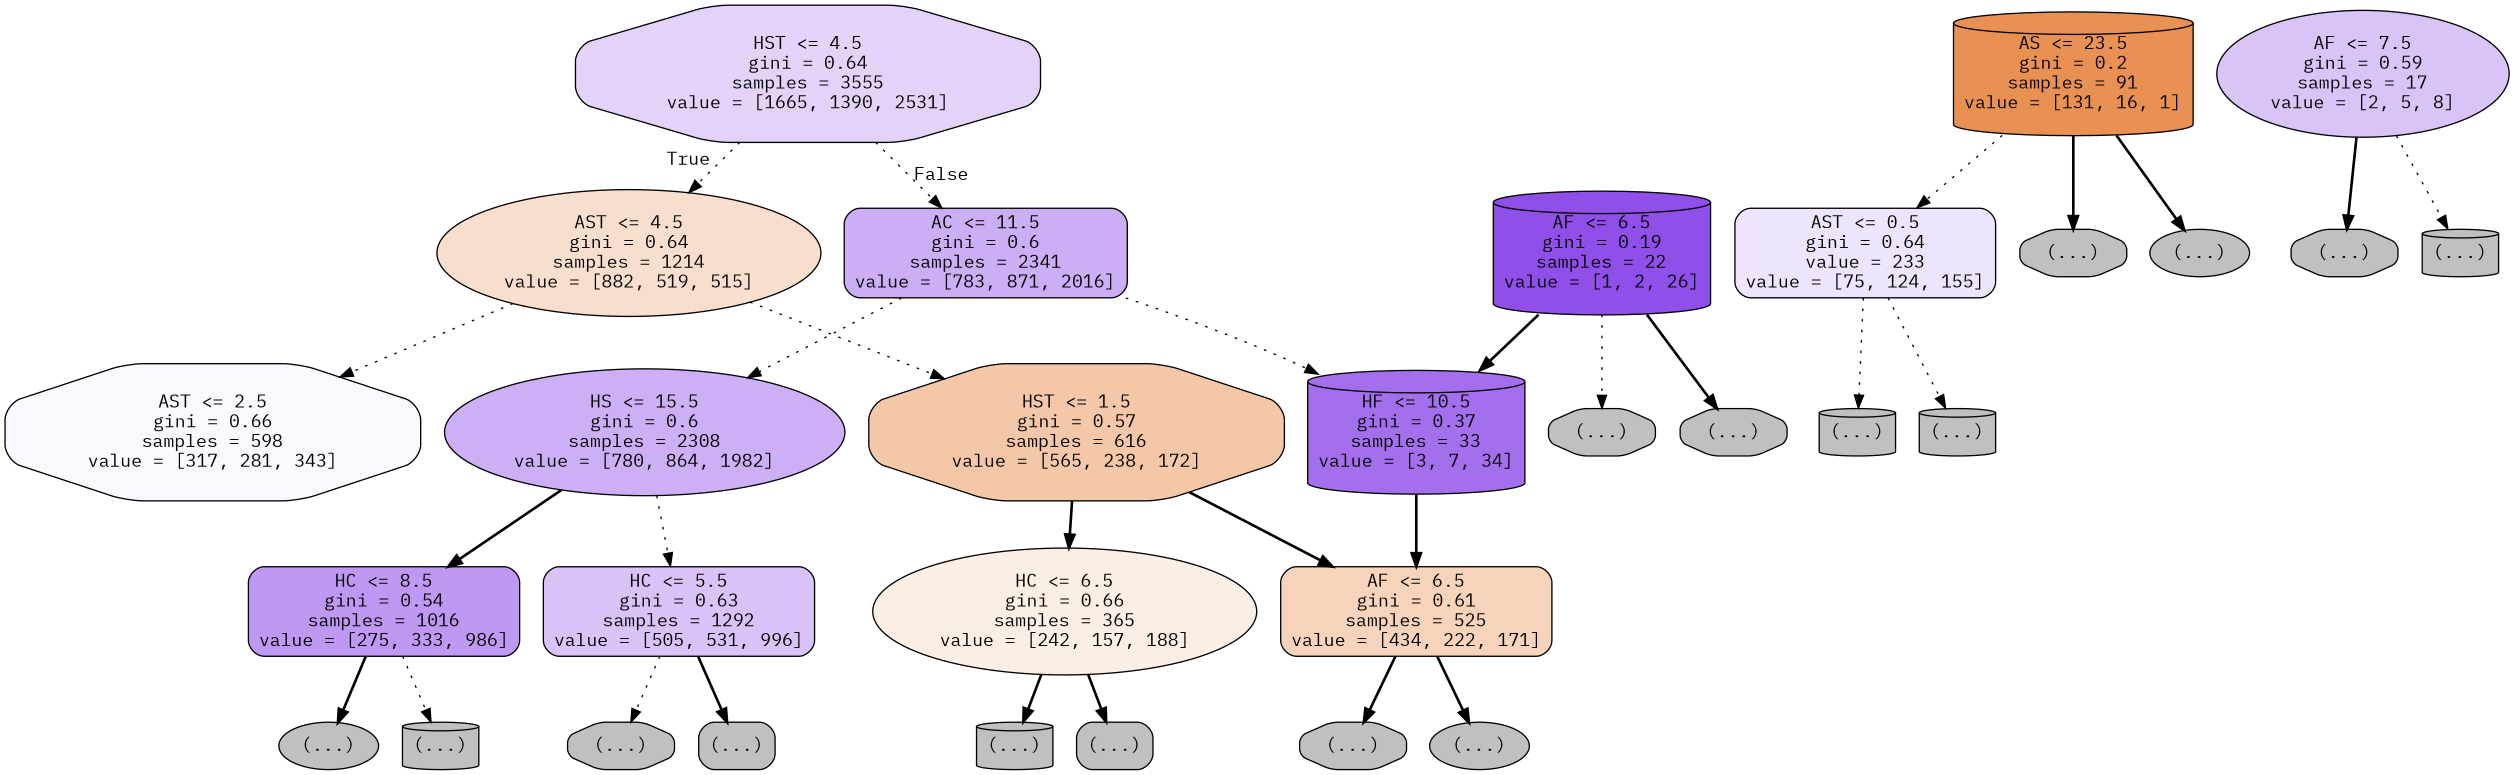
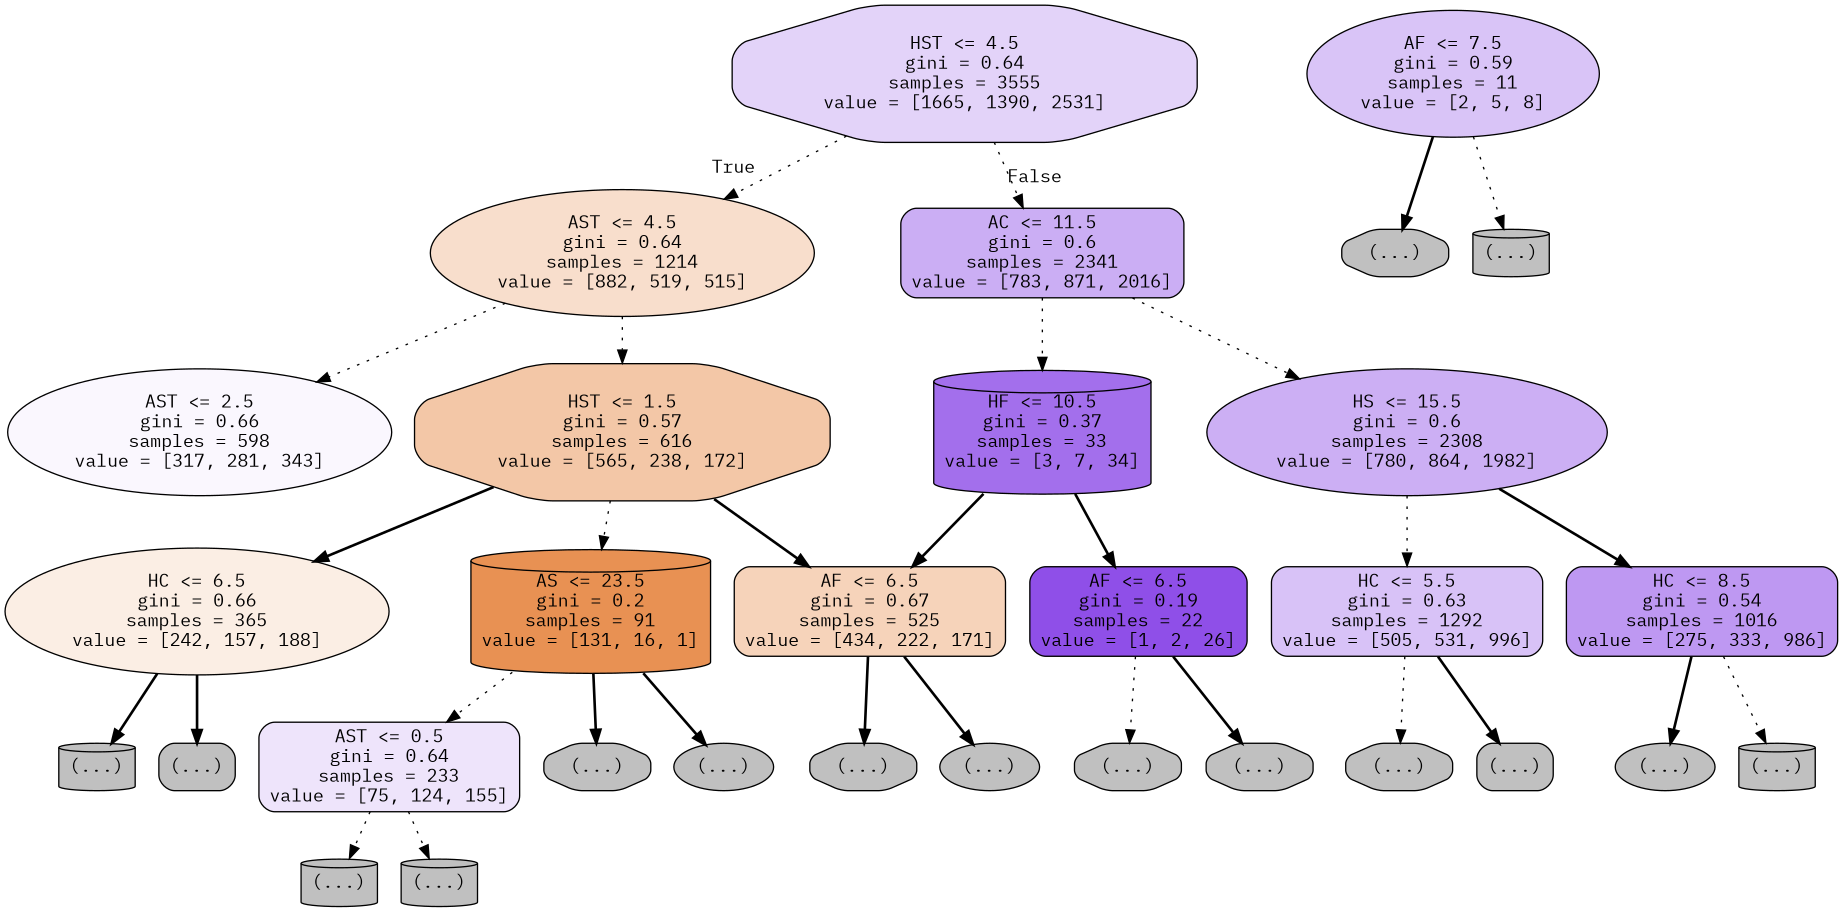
  digraph {
    fontname="IBM Plex Mono"
    node [color=black fillcolor="#C0C0C0" fontname="IBM Plex Mono" shape=octagon style="filled, rounded"]
    edge [fontname="IBM Plex Mono" style=dotted]
    n1 [fillcolor="#e3d3f9" label="HST <= 4.5\ngini = 0.64\nsamples = 3555\nvalue = [1665, 1390, 2531]"]
    n2 [fillcolor="#f8decc" label="AST <= 4.5\ngini = 0.64\nsamples = 1214\nvalue = [882, 519, 515]" shape=ellipse]
    n3 [fillcolor="#cbaef4" label="AC <= 11.5\ngini = 0.6\nsamples = 2341\nvalue = [783, 871, 2016]" shape=box]
-   n4 [fillcolor="#faf7fe" label="AST <= 2.5\ngini = 0.66\nsamples = 598\nvalue = [317, 281, 343]"]
+   n4 [fillcolor="#faf7fe" label="AST <= 2.5\ngini = 0.66\nsamples = 598\nvalue = [317, 281, 343]" shape=ellipse]
    n5 [fillcolor="#f3c7a7" label="HST <= 1.5\ngini = 0.57\nsamples = 616\nvalue = [565, 238, 172]"]
    n6 [fillcolor="#ccaff4" label="HS <= 15.5\ngini = 0.6\nsamples = 2308\nvalue = [780, 864, 1982]" shape=ellipse]
    n7 [fillcolor="#a36fec" label="HF <= 10.5\ngini = 0.37\nsamples = 33\nvalue = [3, 7, 34]" shape=cylinder]
    n8 [fillcolor="#fbeee4" label="HC <= 6.5\ngini = 0.66\nsamples = 365\nvalue = [242, 157, 188]" shape=ellipse]
    n9 [fillcolor="#e89153" label="AS <= 23.5\ngini = 0.2\nsamples = 91\nvalue = [131, 16, 1]" shape=cylinder]
-   n10 [fillcolor="#f6d3ba" label="AF <= 6.5\ngini = 0.61\nsamples = 525\nvalue = [434, 222, 171]" shape=box]
-   n11 [fillcolor="#eee4fb" label="AST <= 0.5\ngini = 0.64\nvalue = 233\nvalue = [75, 124, 155]" shape=box]
+   n10 [fillcolor="#f6d3ba" label="AF <= 6.5\ngini = 0.67\nsamples = 525\nvalue = [434, 222, 171]" shape=box]
+   n11 [fillcolor="#eee4fb" label="AST <= 0.5\ngini = 0.64\nsamples = 233\nvalue = [75, 124, 155]" shape=box]
    n12 [label="(...)" shape=cylinder]
    n13 [label="(...)" shape=cylinder]
    n14 [label="(...)" shape=cylinder]
    n15 [label="(...)" shape=box]
    n16 [label="(...)"]
    n17 [label="(...)" shape=ellipse]
    n18 [label="(...)"]
    n19 [label="(...)" shape=ellipse]
    n20 [fillcolor="#d8c2f7" label="HC <= 5.5\ngini = 0.63\nsamples = 1292\nvalue = [505, 531, 996]" shape=box]
    n21 [fillcolor="#be98f2" label="HC <= 8.5\ngini = 0.54\nsamples = 1016\nvalue = [275, 333, 986]" shape=box]
-   n22 [fillcolor="#8f4fe8" label="AF <= 6.5\ngini = 0.19\nsamples = 22\nvalue = [1, 2, 26]" shape=cylinder]
+   n22 [fillcolor="#8f4fe8" label="AF <= 6.5\ngini = 0.19\nsamples = 22\nvalue = [1, 2, 26]" shape=box]
    n23 [label="(...)"]
    n24 [label="(...)" shape=box]
    n25 [label="(...)" shape=ellipse]
    n26 [label="(...)" shape=cylinder]
-   n27 [fillcolor="#d9c4f7" label="AF <= 7.5\ngini = 0.59\nsamples = 17\nvalue = [2, 5, 8]" shape=ellipse]
+   n27 [fillcolor="#d9c4f7" label="AF <= 7.5\ngini = 0.59\nsamples = 11\nvalue = [2, 5, 8]" shape=ellipse]
    n28 [label="(...)"]
    n29 [label="(...)" shape=cylinder]
    n30 [label="(...)"]
    n31 [label="(...)"]
    n1 -> n2 [headlabel=True labelangle=45 labeldistance=2.5]
    n1 -> n3 [headlabel=False labelangle=-45 labeldistance=2.5]
    n2 -> n4
    n2 -> n5
    n3 -> n6
    n3 -> n7
    n5 -> n8 [style=bold]
+   n5 -> n9
    n5 -> n10 [style=bold]
    n6 -> n20
    n6 -> n21 [style=bold]
    n7 -> n10 [style=bold]
-   n22 -> n7 [style=bold]
+   n7 -> n22 [style=bold]
    n8 -> n14 [style=bold]
    n8 -> n15 [style=bold]
    n9 -> n11
    n9 -> n16 [style=bold]
    n9 -> n17 [style=bold]
    n10 -> n18 [style=bold]
    n10 -> n19 [style=bold]
    n11 -> n12
    n11 -> n13
    n20 -> n23
    n20 -> n24 [style=bold]
    n21 -> n25 [style=bold]
    n21 -> n26
    n22 -> n30
    n22 -> n31 [style=bold]
    n27 -> n28 [style=bold]
    n27 -> n29
  }
